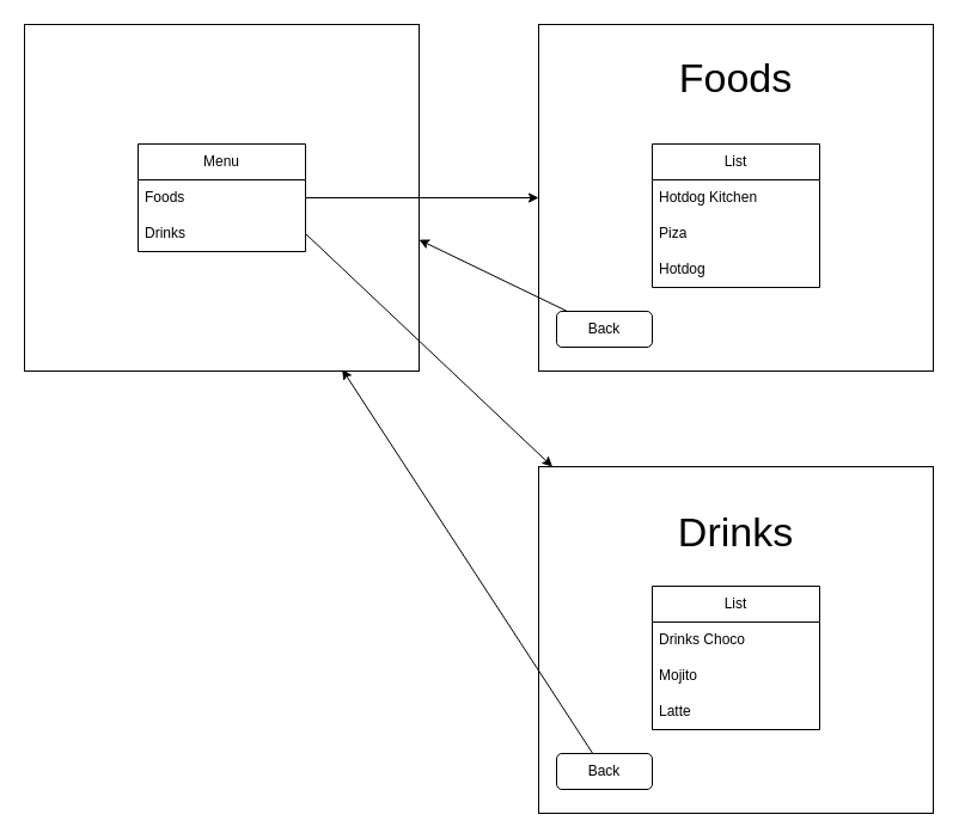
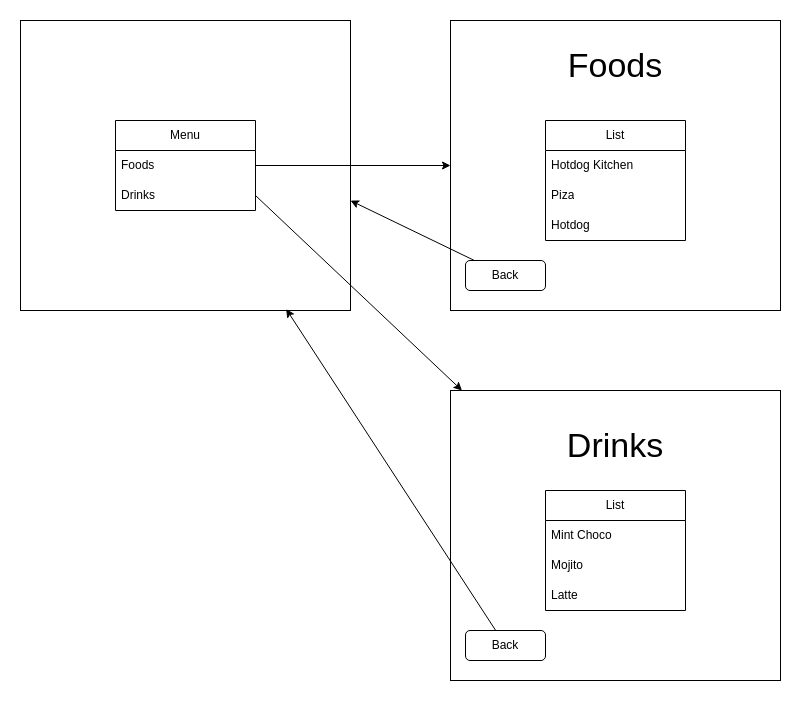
  <mxCell id="0" />
  <mxCell id="1" parent="0" />
  <mxCell id="2" value="" style="rounded=0;whiteSpace=wrap;html=1;" parent="1" vertex="1"><mxGeometry x="20" y="20" width="330" height="290" as="geometry" /></mxCell>
  <mxCell id="3" value="Menu" style="swimlane;fontStyle=0;childLayout=stackLayout;horizontal=1;startSize=30;horizontalStack=0;resizeParent=1;resizeParentMax=0;resizeLast=0;collapsible=1;marginBottom=0;whiteSpace=wrap;html=1;" vertex="1" parent="1"><mxGeometry x="115" y="120" width="140" height="90" as="geometry"><mxRectangle x="155" y="270" width="70" height="30" as="alternateBounds" /></mxGeometry></mxCell>
  <mxCell id="4" value="Foods" style="text;strokeColor=none;fillColor=none;align=left;verticalAlign=middle;spacingLeft=4;spacingRight=4;overflow=hidden;points=[[0,0.5],[1,0.5]];portConstraint=eastwest;rotatable=0;whiteSpace=wrap;html=1;" vertex="1" parent="3"><mxGeometry y="30" width="140" height="30" as="geometry" /></mxCell>
  <mxCell id="5" value="Drinks" style="text;strokeColor=none;fillColor=none;align=left;verticalAlign=middle;spacingLeft=4;spacingRight=4;overflow=hidden;points=[[0,0.5],[1,0.5]];portConstraint=eastwest;rotatable=0;whiteSpace=wrap;html=1;" vertex="1" parent="3"><mxGeometry y="60" width="140" height="30" as="geometry" /></mxCell>
  <mxCell id="6" value="" style="rounded=0;whiteSpace=wrap;html=1;" vertex="1" parent="1"><mxGeometry x="450" y="20" width="330" height="290" as="geometry" /></mxCell>
  <mxCell id="7" value="&lt;span style=&quot;font-size: 34px;&quot;&gt;Foods&lt;/span&gt;" style="text;html=1;align=center;verticalAlign=middle;whiteSpace=wrap;rounded=0;" vertex="1" parent="1"><mxGeometry x="585" y="50" width="60" height="30" as="geometry" /></mxCell>
  <mxCell id="8" value="" style="endArrow=classic;html=1;rounded=0;" edge="1" parent="1" source="4" target="6"><mxGeometry width="50" height="50" relative="1" as="geometry"><mxPoint x="340" y="210" as="sourcePoint" /><mxPoint x="390" y="160" as="targetPoint" /></mxGeometry></mxCell>
  <mxCell id="9" value="List" style="swimlane;fontStyle=0;childLayout=stackLayout;horizontal=1;startSize=30;horizontalStack=0;resizeParent=1;resizeParentMax=0;resizeLast=0;collapsible=1;marginBottom=0;whiteSpace=wrap;html=1;" vertex="1" parent="1"><mxGeometry x="545" y="120" width="140" height="120" as="geometry" /></mxCell>
  <mxCell id="10" value="Hotdog Kitchen" style="text;strokeColor=none;fillColor=none;align=left;verticalAlign=middle;spacingLeft=4;spacingRight=4;overflow=hidden;points=[[0,0.5],[1,0.5]];portConstraint=eastwest;rotatable=0;whiteSpace=wrap;html=1;" vertex="1" parent="9"><mxGeometry y="30" width="140" height="30" as="geometry" /></mxCell>
  <mxCell id="11" value="Piza" style="text;strokeColor=none;fillColor=none;align=left;verticalAlign=middle;spacingLeft=4;spacingRight=4;overflow=hidden;points=[[0,0.5],[1,0.5]];portConstraint=eastwest;rotatable=0;whiteSpace=wrap;html=1;" vertex="1" parent="9"><mxGeometry y="60" width="140" height="30" as="geometry" /></mxCell>
  <mxCell id="12" value="Hotdog" style="text;strokeColor=none;fillColor=none;align=left;verticalAlign=middle;spacingLeft=4;spacingRight=4;overflow=hidden;points=[[0,0.5],[1,0.5]];portConstraint=eastwest;rotatable=0;whiteSpace=wrap;html=1;" vertex="1" parent="9"><mxGeometry y="90" width="140" height="30" as="geometry" /></mxCell>
  <mxCell id="13" value="Back" style="rounded=1;whiteSpace=wrap;html=1;" vertex="1" parent="1"><mxGeometry x="465" y="260" width="80" height="30" as="geometry" /></mxCell>
  <mxCell id="14" value="" style="endArrow=classic;html=1;rounded=0;entryX=1;entryY=0.621;entryDx=0;entryDy=0;entryPerimeter=0;" edge="1" parent="1" source="13" target="2"><mxGeometry width="50" height="50" relative="1" as="geometry"><mxPoint x="420" y="210" as="sourcePoint" /><mxPoint x="470" y="160" as="targetPoint" /></mxGeometry></mxCell>
  <mxCell id="15" value="" style="rounded=0;whiteSpace=wrap;html=1;" vertex="1" parent="1"><mxGeometry x="450" y="390" width="330" height="290" as="geometry" /></mxCell>
  <mxCell id="16" value="List" style="swimlane;fontStyle=0;childLayout=stackLayout;horizontal=1;startSize=30;horizontalStack=0;resizeParent=1;resizeParentMax=0;resizeLast=0;collapsible=1;marginBottom=0;whiteSpace=wrap;html=1;" vertex="1" parent="1"><mxGeometry x="545" y="490" width="140" height="120" as="geometry" /></mxCell>
- <mxCell id="17" value="Drinks Choco" style="text;strokeColor=none;fillColor=none;align=left;verticalAlign=middle;spacingLeft=4;spacingRight=4;overflow=hidden;points=[[0,0.5],[1,0.5]];portConstraint=eastwest;rotatable=0;whiteSpace=wrap;html=1;" vertex="1" parent="16"><mxGeometry y="30" width="140" height="30" as="geometry" /></mxCell>
+ <mxCell id="17" value="Mint Choco" style="text;strokeColor=none;fillColor=none;align=left;verticalAlign=middle;spacingLeft=4;spacingRight=4;overflow=hidden;points=[[0,0.5],[1,0.5]];portConstraint=eastwest;rotatable=0;whiteSpace=wrap;html=1;" vertex="1" parent="16"><mxGeometry y="30" width="140" height="30" as="geometry" /></mxCell>
  <mxCell id="18" value="Mojito" style="text;strokeColor=none;fillColor=none;align=left;verticalAlign=middle;spacingLeft=4;spacingRight=4;overflow=hidden;points=[[0,0.5],[1,0.5]];portConstraint=eastwest;rotatable=0;whiteSpace=wrap;html=1;" vertex="1" parent="16"><mxGeometry y="60" width="140" height="30" as="geometry" /></mxCell>
  <mxCell id="19" value="Latte" style="text;strokeColor=none;fillColor=none;align=left;verticalAlign=middle;spacingLeft=4;spacingRight=4;overflow=hidden;points=[[0,0.5],[1,0.5]];portConstraint=eastwest;rotatable=0;whiteSpace=wrap;html=1;" vertex="1" parent="16"><mxGeometry y="90" width="140" height="30" as="geometry" /></mxCell>
  <mxCell id="20" value="Back" style="rounded=1;whiteSpace=wrap;html=1;" vertex="1" parent="1"><mxGeometry x="465" y="630" width="80" height="30" as="geometry" /></mxCell>
  <mxCell id="21" value="&lt;span style=&quot;font-size: 34px;&quot;&gt;Drinks&lt;/span&gt;" style="text;html=1;align=center;verticalAlign=middle;whiteSpace=wrap;rounded=0;" vertex="1" parent="1"><mxGeometry x="585" y="430" width="60" height="30" as="geometry" /></mxCell>
  <mxCell id="22" value="" style="endArrow=classic;html=1;rounded=0;entryX=0.805;entryY=0.995;entryDx=0;entryDy=0;entryPerimeter=0;" edge="1" parent="1" source="20" target="2"><mxGeometry width="50" height="50" relative="1" as="geometry"><mxPoint x="440" y="490" as="sourcePoint" /><mxPoint x="490" y="440" as="targetPoint" /></mxGeometry></mxCell>
  <mxCell id="23" value="" style="endArrow=classic;html=1;rounded=0;exitX=1;exitY=0.5;exitDx=0;exitDy=0;" edge="1" parent="1" source="5" target="15"><mxGeometry width="50" height="50" relative="1" as="geometry"><mxPoint x="450" y="360" as="sourcePoint" /><mxPoint x="500" y="310" as="targetPoint" /></mxGeometry></mxCell>
